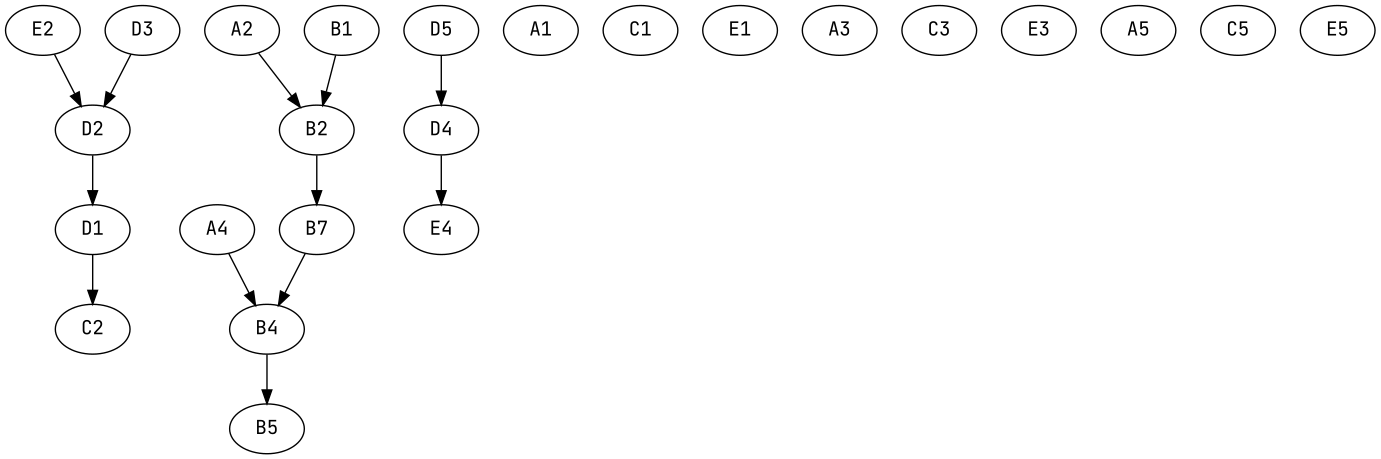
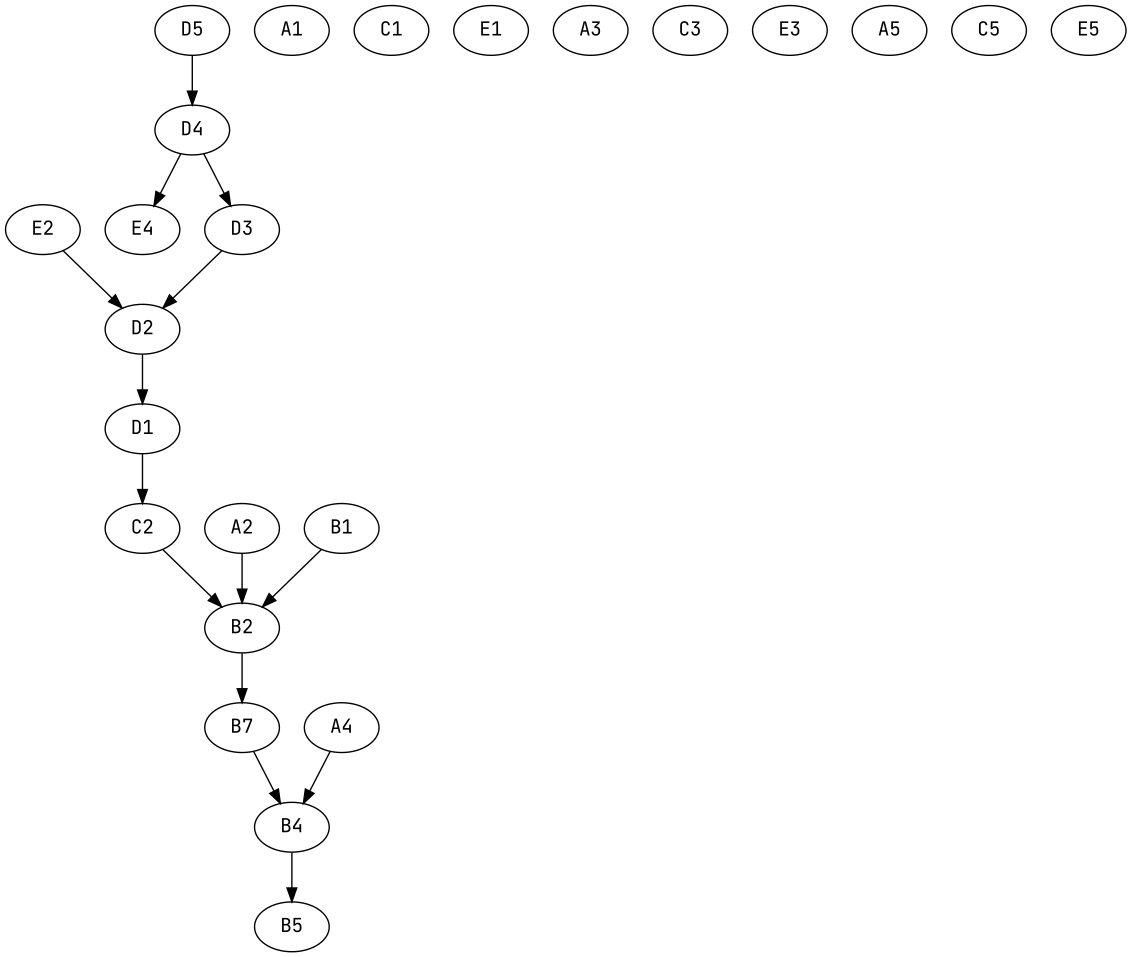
  digraph {
    fontname="JetBrains Mono"
    node [fontname="JetBrains Mono" x=100 y=250]
    edge [distance=1 fontname="JetBrains Mono"]
    E2 [passenger="pB:E2->B5@t=1"]
    D2 [y=200]
    D1 [x=50 y=200]
    C2 [y=150]
    B2 [y=100]
    n6 [label=B7 x=150 y=100]
    A2 [y=50]
    B4 [x=200 y=100]
    A4 [passenger="pA:A4->A2@t=1" x=200 y=50]
    B5 [x=250 y=100]
    D4 [x=200 y=200]
    E4 [x=200]
    D3 [x=150 y=200]
    B1 [x=50 y=100]
    D5 [x=250 y=200]
    A1 [x=50 y=50]
    C1 [x=50 y=150]
    E1 [x=50]
    A3 [x=150 y=50]
    C3 [x=150 y=150]
    E3 [x=150]
    A5 [x=250 y=50]
    C5 [x=250 y=150]
    E5 [x=250]
    E2 -> D2
    D2 -> D1
    D1 -> C2
+   C2 -> B2
    B2 -> n6
    n6 -> B4
    A2 -> B2
    B4 -> B5
    A4 -> B4
    D4 -> E4
+   D4 -> D3
    D3 -> D2
    B1 -> B2
    D5 -> D4
  }
